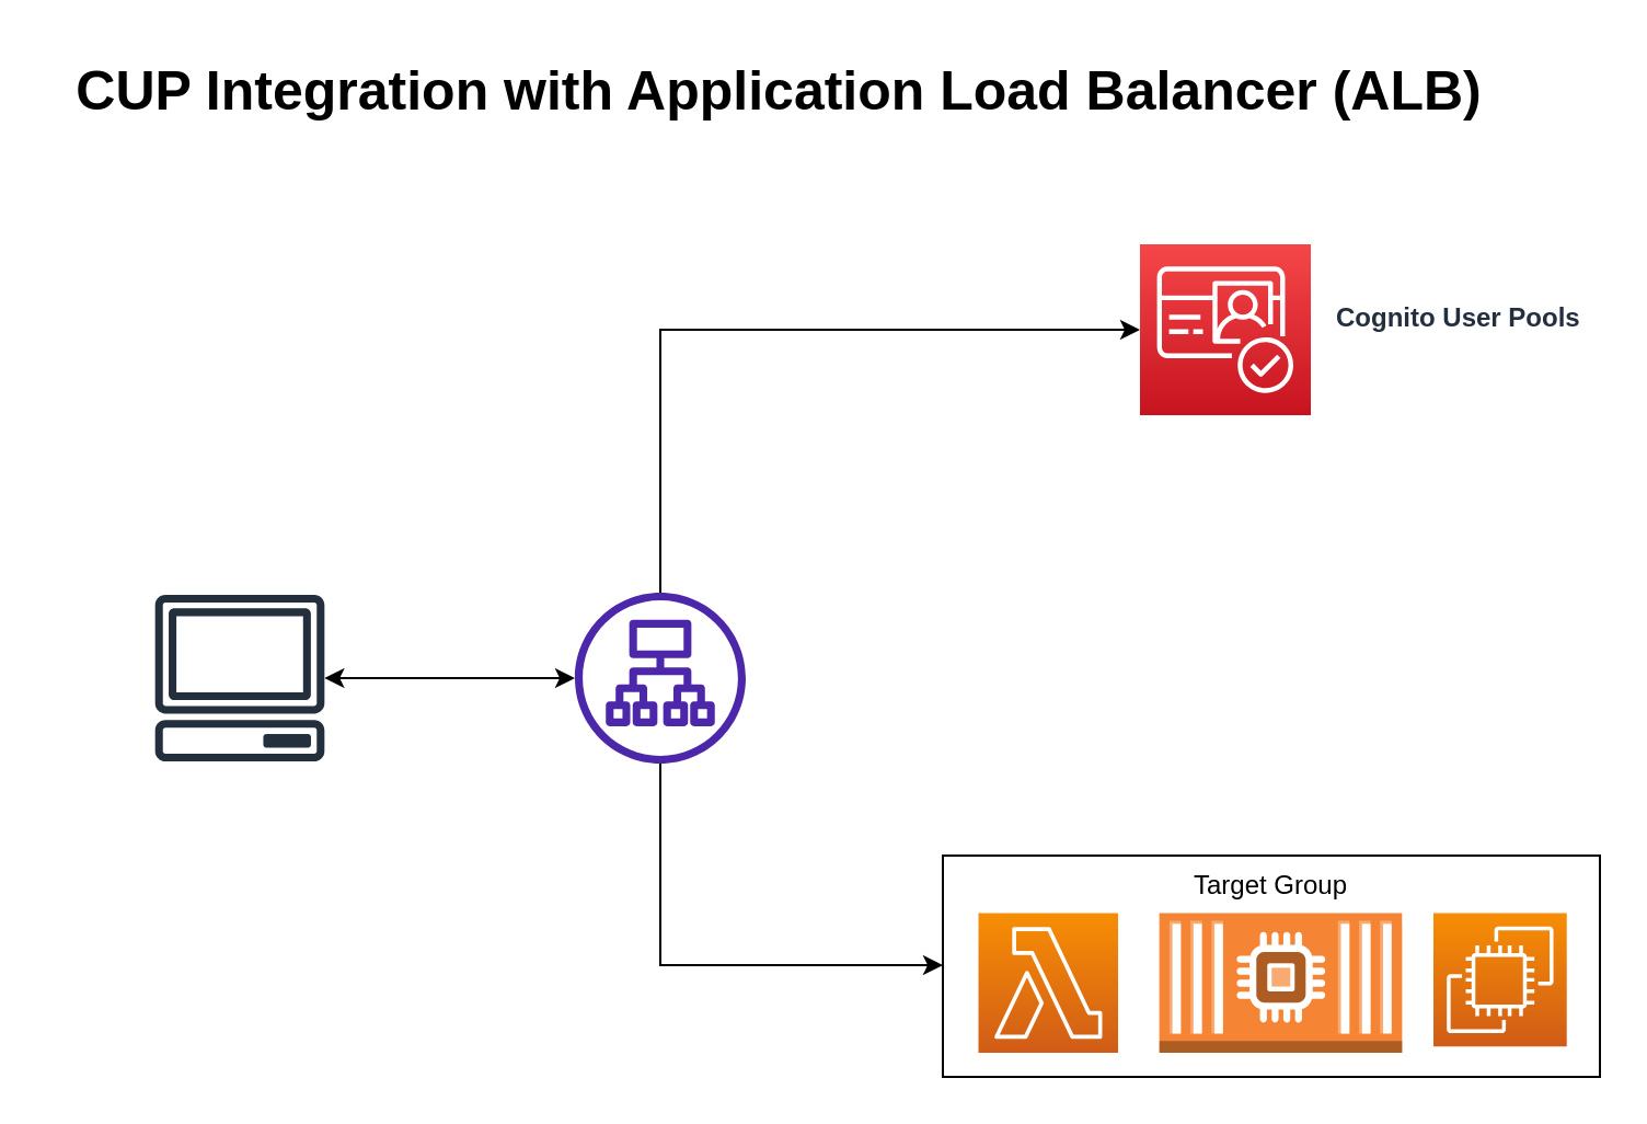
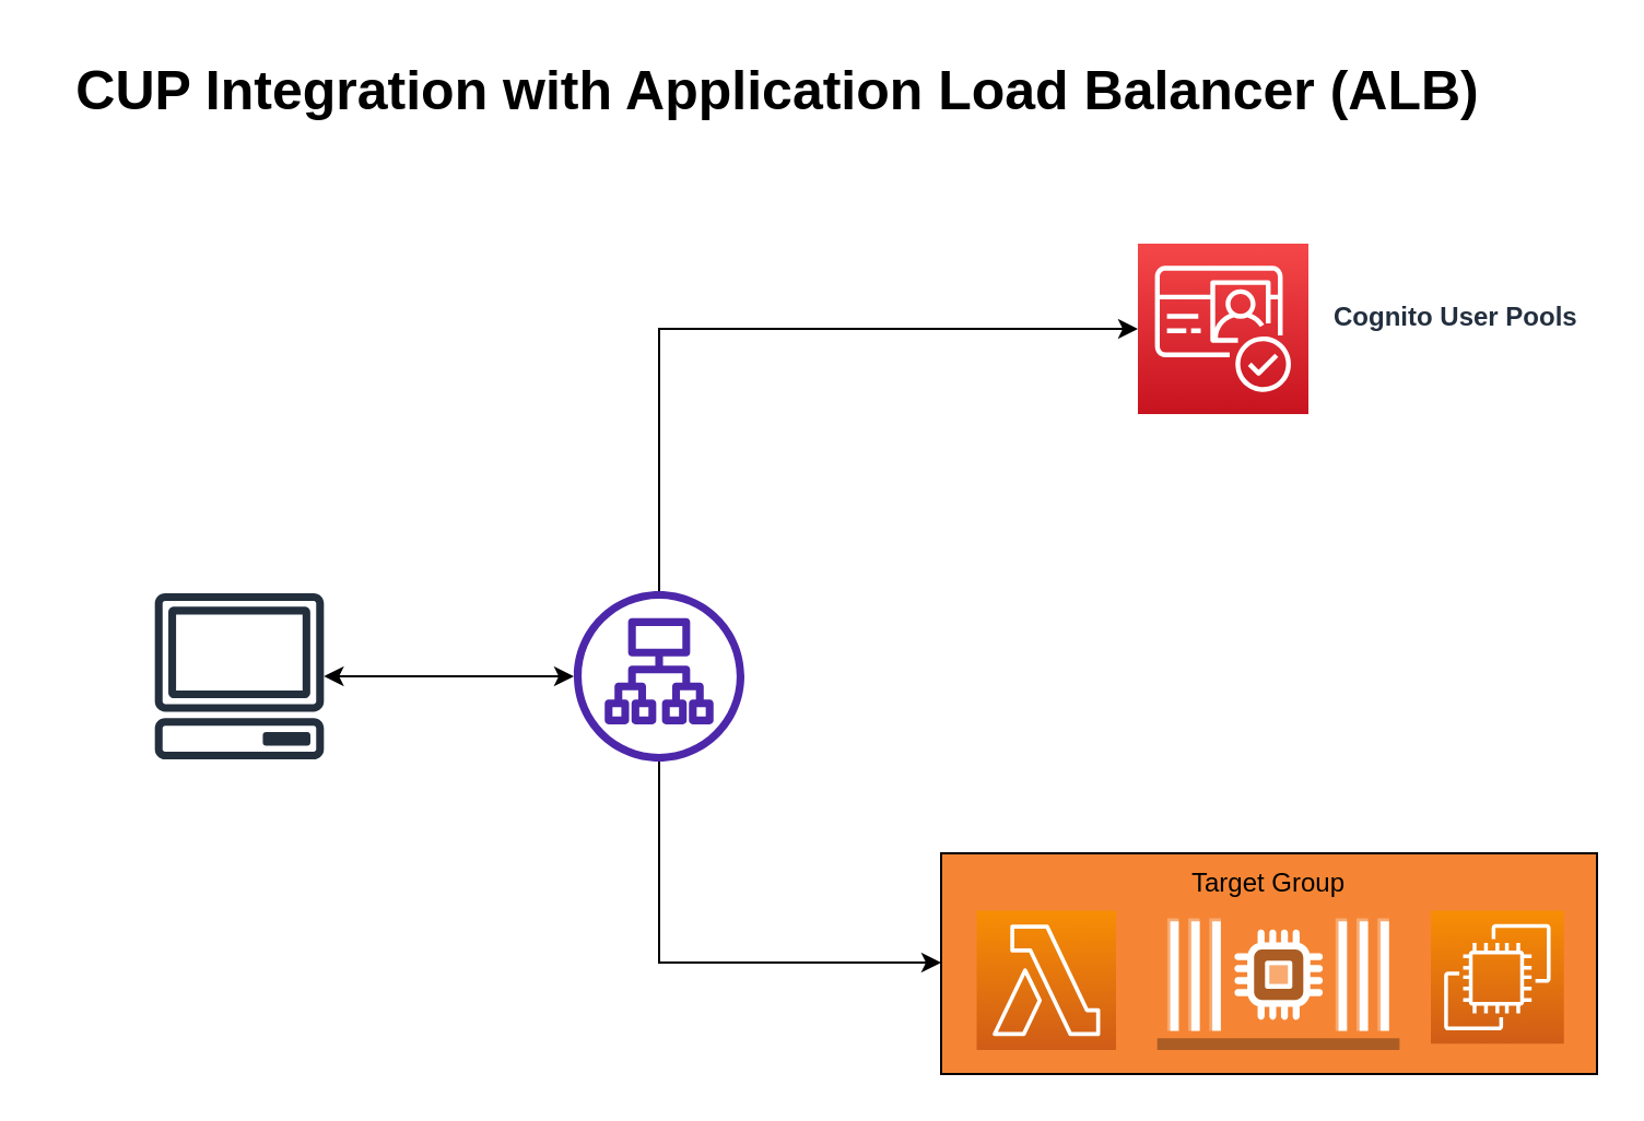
  <mxCell id="0" />
  <mxCell id="1" parent="0" />
- <mxCell id="2" value="Target Group" style="rounded=0;whiteSpace=wrap;html=1;verticalAlign=top;" parent="1" vertex="1"><mxGeometry x="430" y="390" width="300" height="101" as="geometry" /></mxCell>
+ <mxCell id="2" value="Target Group" style="rounded=0;whiteSpace=wrap;html=1;verticalAlign=top;fillColor=#f58534;" parent="1" vertex="1"><mxGeometry x="430" y="390" width="300" height="101" as="geometry" /></mxCell>
  <mxCell id="3" style="edgeStyle=orthogonalEdgeStyle;rounded=0;orthogonalLoop=1;jettySize=auto;html=1;startArrow=classic;startFill=1;" parent="1" source="4" target="10" edge="1"><mxGeometry relative="1" as="geometry" /></mxCell>
  <mxCell id="4" value="" style="sketch=0;outlineConnect=0;fontColor=#232F3E;gradientColor=none;fillColor=#232F3D;strokeColor=none;dashed=0;verticalLabelPosition=bottom;verticalAlign=top;align=center;html=1;fontSize=12;fontStyle=0;aspect=fixed;pointerEvents=1;shape=mxgraph.aws4.client;" parent="1" vertex="1"><mxGeometry x="70" y="271" width="78" height="76" as="geometry" /></mxCell>
  <mxCell id="5" value="Cognito User Pools" style="sketch=0;points=[[0,0,0],[0.25,0,0],[0.5,0,0],[0.75,0,0],[1,0,0],[0,1,0],[0.25,1,0],[0.5,1,0],[0.75,1,0],[1,1,0],[0,0.25,0],[0,0.5,0],[0,0.75,0],[1,0.25,0],[1,0.5,0],[1,0.75,0]];outlineConnect=0;fontColor=#232F3E;gradientColor=#F54749;gradientDirection=north;fillColor=#C7131F;strokeColor=#ffffff;dashed=0;verticalLabelPosition=middle;verticalAlign=middle;align=left;html=1;fontSize=12;fontStyle=1;aspect=fixed;shape=mxgraph.aws4.resourceIcon;resIcon=mxgraph.aws4.cognito;labelPosition=right;spacingBottom=10;spacingLeft=10;" parent="1" vertex="1"><mxGeometry x="520" y="111" width="78" height="78" as="geometry" /></mxCell>
  <mxCell id="6" value="" style="sketch=0;points=[[0,0,0],[0.25,0,0],[0.5,0,0],[0.75,0,0],[1,0,0],[0,1,0],[0.25,1,0],[0.5,1,0],[0.75,1,0],[1,1,0],[0,0.25,0],[0,0.5,0],[0,0.75,0],[1,0.25,0],[1,0.5,0],[1,0.75,0]];outlineConnect=0;fontColor=#232F3E;gradientColor=#F78E04;gradientDirection=north;fillColor=#D05C17;strokeColor=#ffffff;dashed=0;verticalLabelPosition=bottom;verticalAlign=top;align=center;html=1;fontSize=12;fontStyle=0;aspect=fixed;shape=mxgraph.aws4.resourceIcon;resIcon=mxgraph.aws4.lambda;" parent="1" vertex="1"><mxGeometry x="446.25" y="416.25" width="63.75" height="63.75" as="geometry" /></mxCell>
  <mxCell id="7" value=" CUP Integration with Application Load Balancer (ALB)" style="text;html=1;align=center;verticalAlign=middle;resizable=0;points=[];autosize=1;strokeColor=none;fillColor=none;fontSize=25;fontStyle=1" parent="1" vertex="1"><mxGeometry x="20" y="20" width="670" height="40" as="geometry" /></mxCell>
  <mxCell id="8" style="edgeStyle=orthogonalEdgeStyle;rounded=0;orthogonalLoop=1;jettySize=auto;html=1;entryX=0;entryY=0.5;entryDx=0;entryDy=0;entryPerimeter=0;" parent="1" source="10" target="5" edge="1"><mxGeometry relative="1" as="geometry"><Array as="points"><mxPoint x="301" y="150" /><mxPoint x="385" y="150" /></Array></mxGeometry></mxCell>
  <mxCell id="9" style="edgeStyle=orthogonalEdgeStyle;rounded=0;orthogonalLoop=1;jettySize=auto;html=1;" parent="1" source="10" target="2" edge="1"><mxGeometry relative="1" as="geometry"><Array as="points"><mxPoint x="301" y="440" /></Array></mxGeometry></mxCell>
  <mxCell id="10" value="" style="sketch=0;outlineConnect=0;fontColor=#232F3E;gradientColor=none;fillColor=#4D27AA;strokeColor=none;dashed=0;verticalLabelPosition=bottom;verticalAlign=top;align=center;html=1;fontSize=12;fontStyle=0;aspect=fixed;pointerEvents=1;shape=mxgraph.aws4.application_load_balancer;" parent="1" vertex="1"><mxGeometry x="262" y="270" width="78" height="78" as="geometry" /></mxCell>
  <mxCell id="11" value="" style="sketch=0;points=[[0,0,0],[0.25,0,0],[0.5,0,0],[0.75,0,0],[1,0,0],[0,1,0],[0.25,1,0],[0.5,1,0],[0.75,1,0],[1,1,0],[0,0.25,0],[0,0.5,0],[0,0.75,0],[1,0.25,0],[1,0.5,0],[1,0.75,0]];outlineConnect=0;fontColor=#232F3E;gradientColor=#F78E04;gradientDirection=north;fillColor=#D05C17;strokeColor=#ffffff;dashed=0;verticalLabelPosition=bottom;verticalAlign=top;align=center;html=1;fontSize=12;fontStyle=0;aspect=fixed;shape=mxgraph.aws4.resourceIcon;resIcon=mxgraph.aws4.ec2;" parent="1" vertex="1"><mxGeometry x="654" y="416.25" width="60.87" height="60.87" as="geometry" /></mxCell>
  <mxCell id="12" value="" style="outlineConnect=0;dashed=0;verticalLabelPosition=bottom;verticalAlign=top;align=center;html=1;shape=mxgraph.aws3.ec2_compute_container_2;fillColor=#F58534;gradientColor=none;" parent="1" vertex="1"><mxGeometry x="528.83" y="416.25" width="110.87" height="63.75" as="geometry" /></mxCell>
